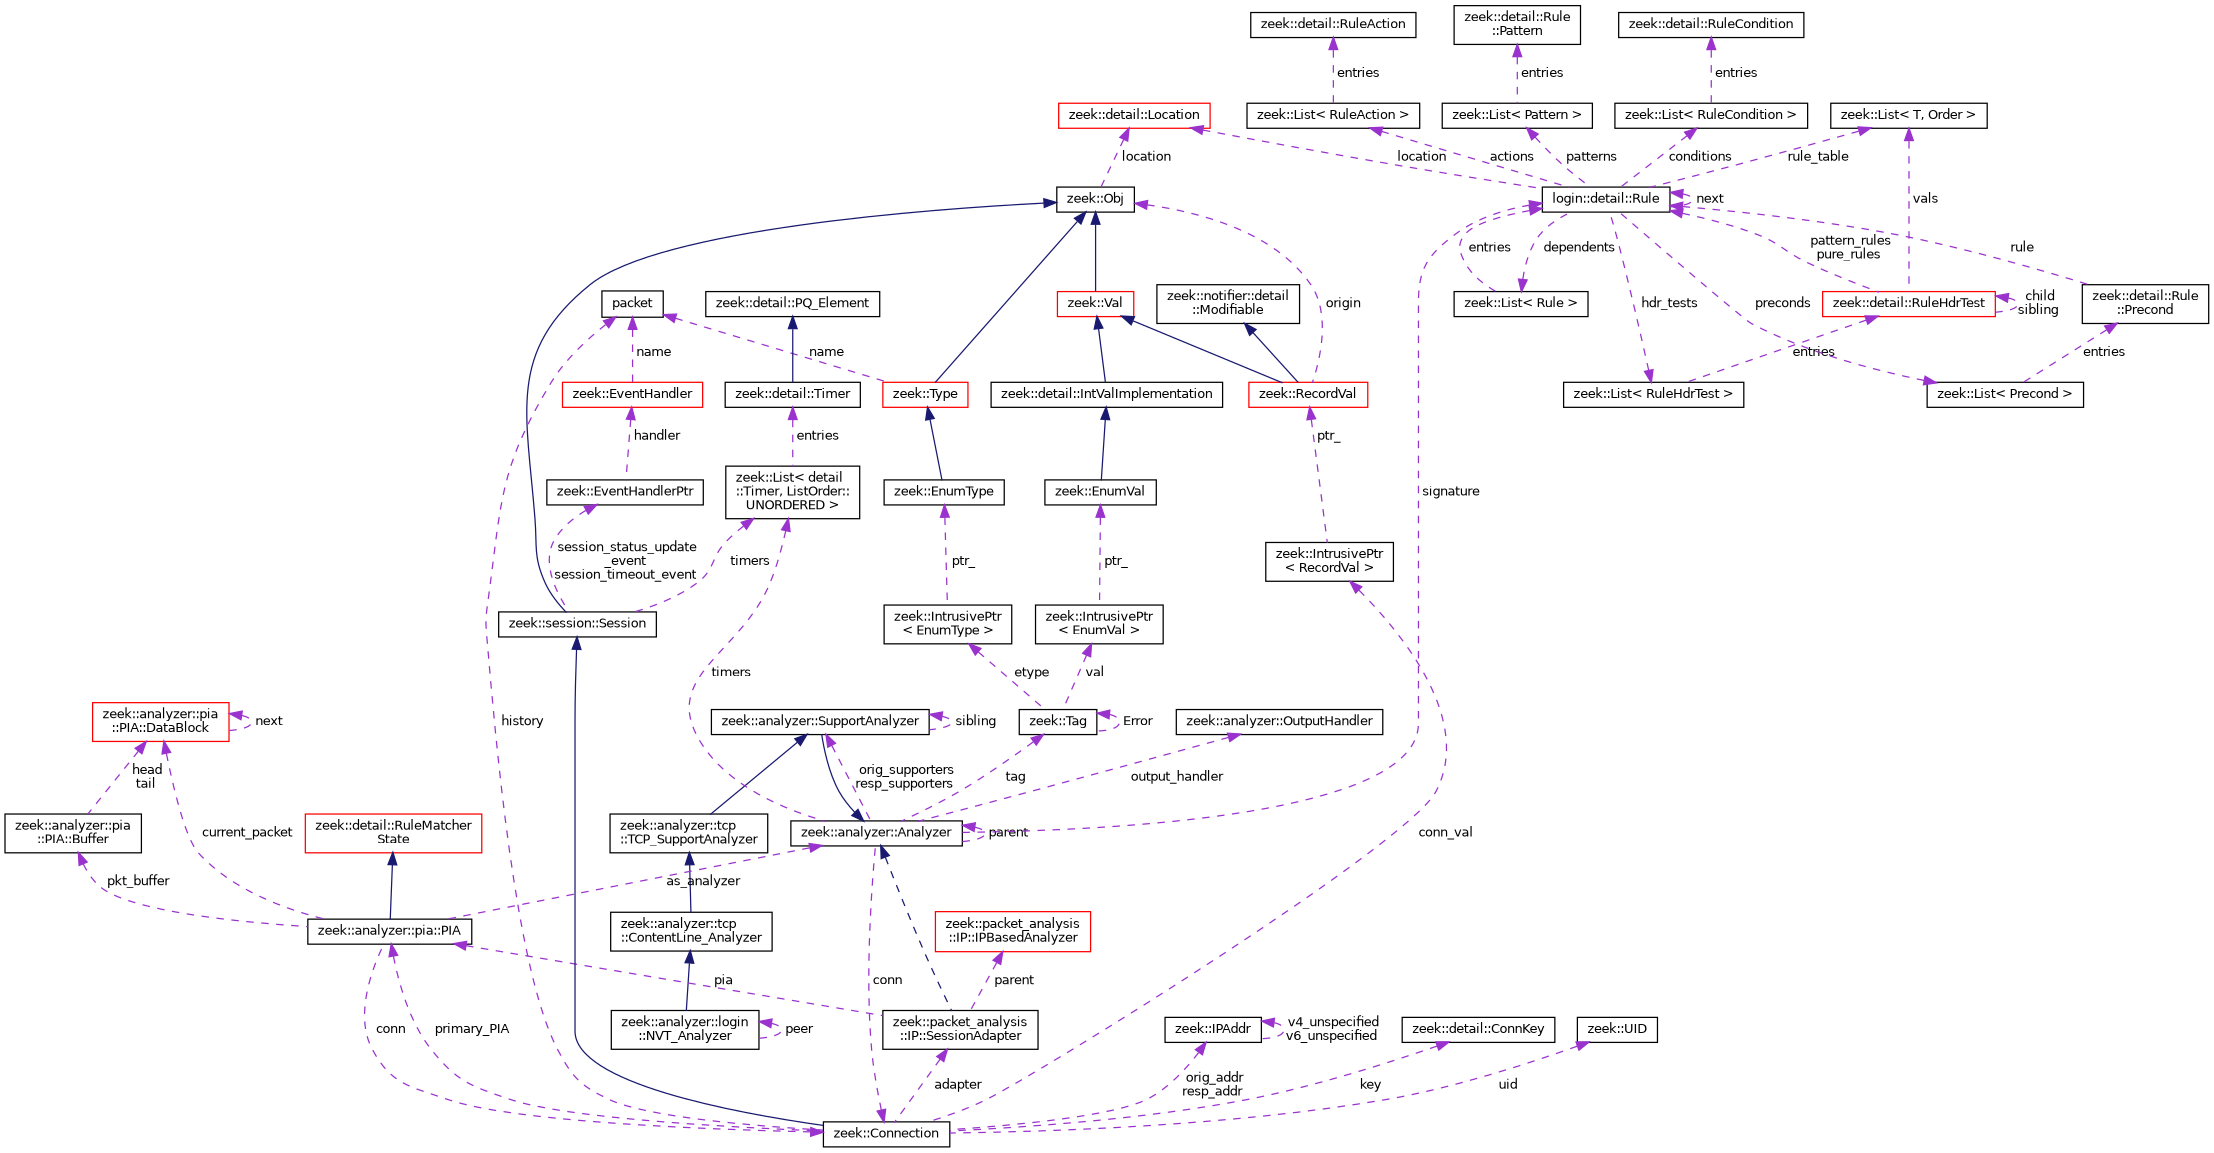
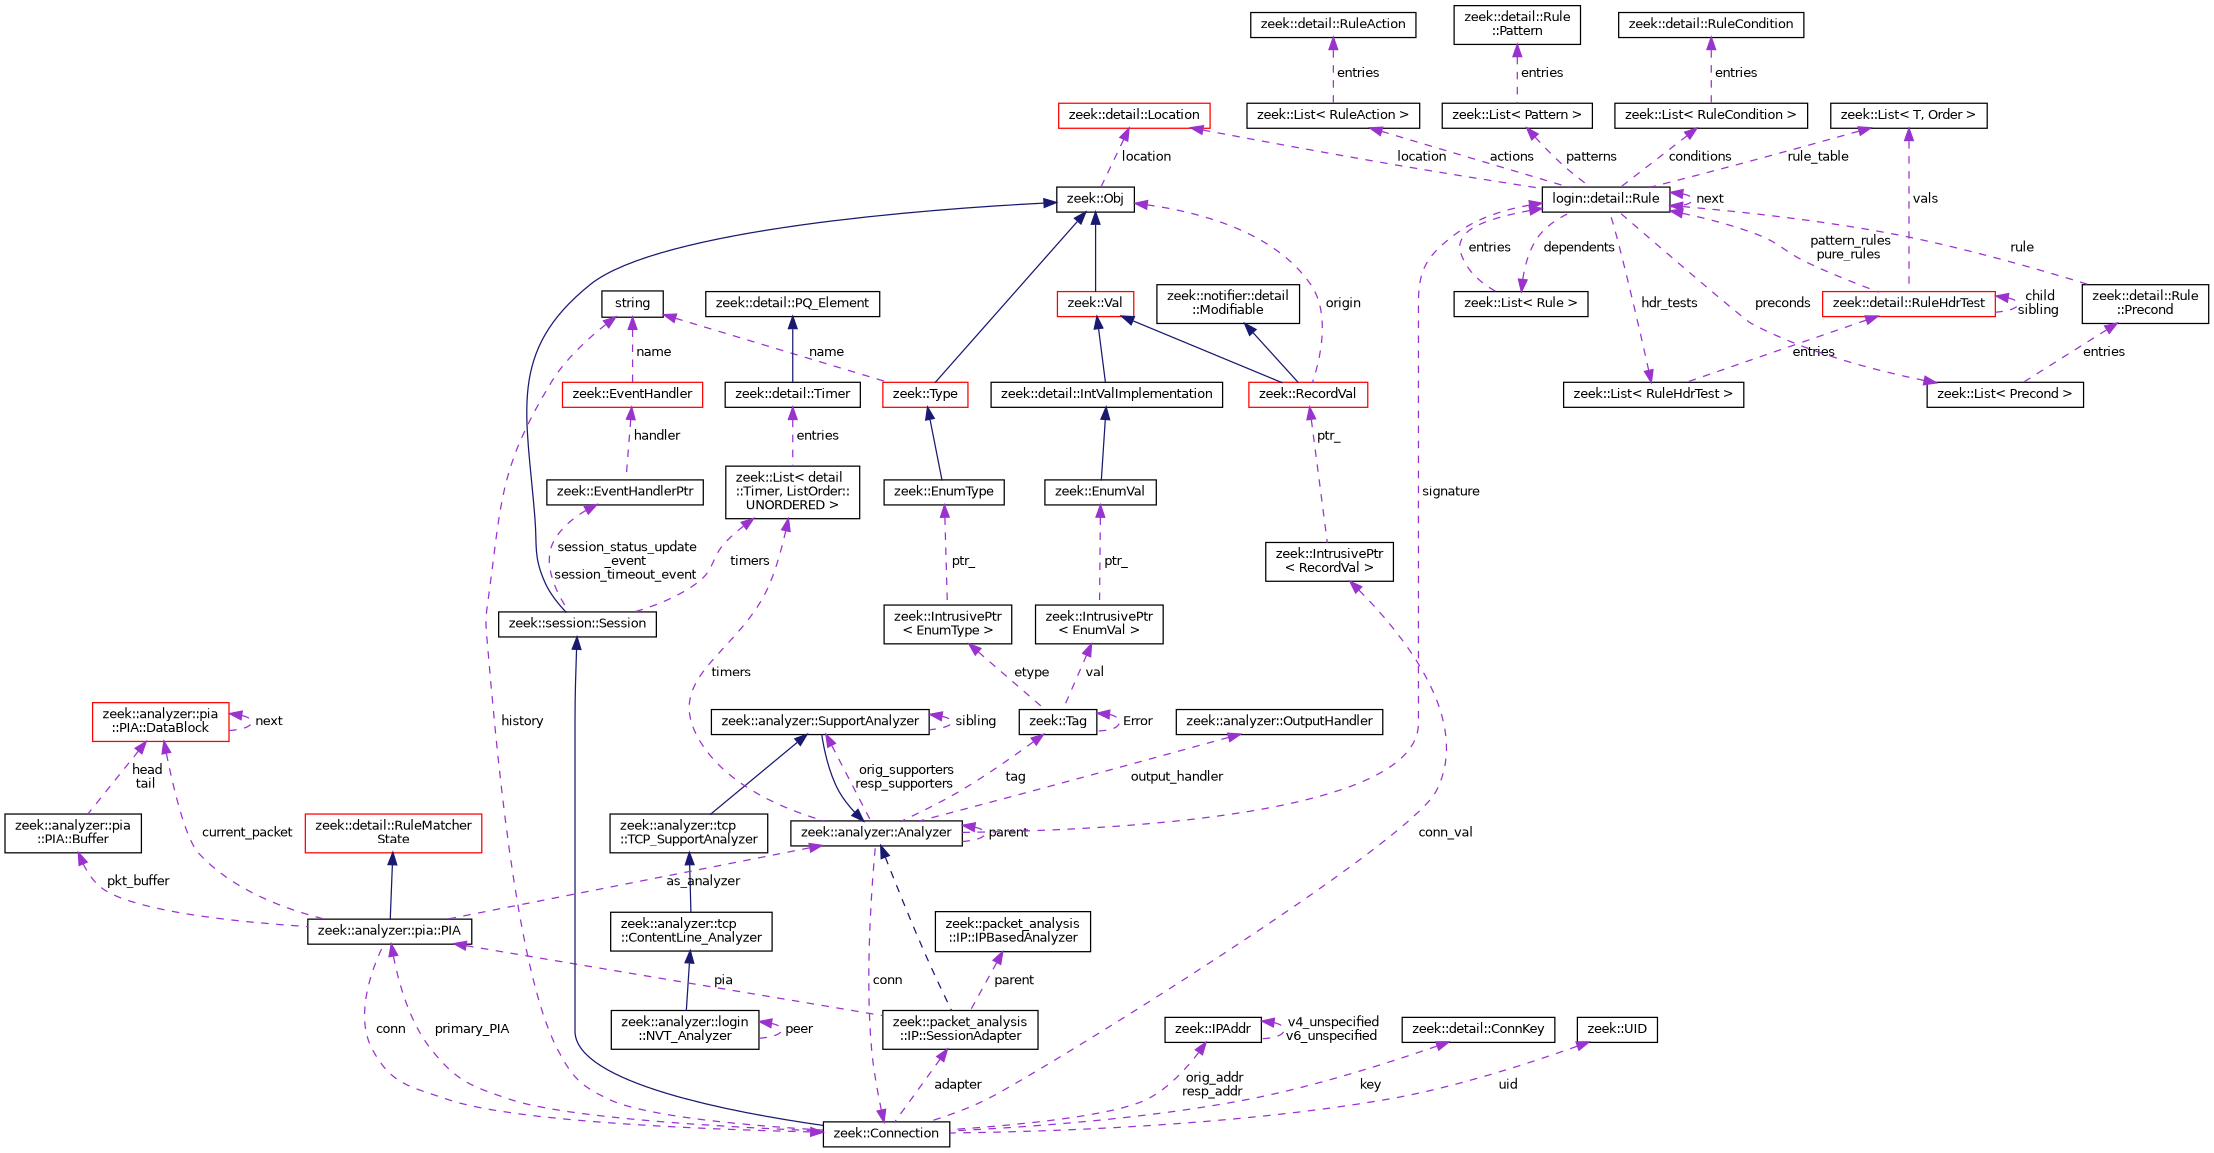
  digraph {
    node [color=black fillcolor=white fontname=Helvetica fontsize=10 shape=record style=filled]
    edge [color=darkorchid3 dir=back fontname=Helvetica fontsize=10 labelfontname=Helvetica labelfontsize=10 style=dashed]
    n1 [height=0.2 label="zeek::analyzer::login\l::NVT_Analyzer" width=0.4]
    n2 [height=0.2 label="zeek::analyzer::tcp\l::ContentLine_Analyzer" width=0.4]
    n3 [height=0.2 label="zeek::analyzer::tcp\l::TCP_SupportAnalyzer" width=0.4]
    n4 [height=0.2 label="zeek::analyzer::SupportAnalyzer" width=0.4]
    n5 [height=0.2 label="zeek::analyzer::Analyzer" width=0.4]
    n6 [height=0.2 label="zeek::packet_analysis\l::IP::SessionAdapter" width=0.4]
    n7 [height=0.2 label="zeek::analyzer::pia::PIA" width=0.4]
    n8 [height=0.2 label="zeek::Connection" width=0.4]
    n9 [height=0.2 label="zeek::Tag" width=0.4]
    n10 [height=0.2 label="zeek::IntrusivePtr\l\< EnumVal \>" width=0.4]
    n11 [height=0.2 label="zeek::EnumVal" width=0.4]
    n12 [height=0.2 label="zeek::detail::IntValImplementation" width=0.4]
    n13 [color=red height=0.2 label="zeek::Val" width=0.4]
    n14 [color=red height=0.2 label="zeek::RecordVal" width=0.4]
    n15 [height=0.2 label="zeek::IntrusivePtr\l\< RecordVal \>" width=0.4]
    n16 [height=0.2 label="zeek::Obj" width=0.4]
    n17 [color=red height=0.2 label="zeek::Type" width=0.4]
    n18 [height=0.2 label="zeek::session::Session" width=0.4]
    n19 [height=0.2 label="zeek::EnumType" width=0.4]
    n20 [color=red height=0.2 label="zeek::detail::Location" width=0.4]
    n21 [height=0.2 label="login::detail::Rule" width=0.4]
    n22 [color=red height=0.2 label="zeek::detail::RuleHdrTest" width=0.4]
    n23 [height=0.2 label="zeek::detail::Rule\l::Precond" width=0.4]
    n24 [height=0.2 label="zeek::List\< Rule \>" width=0.4]
    n25 [height=0.2 label="zeek::IntrusivePtr\l\< EnumType \>" width=0.4]
-   n26 [height=0.2 label=packet width=0.4]
+   n26 [height=0.2 label=string width=0.4]
    n27 [color=red height=0.2 label="zeek::EventHandler" width=0.4]
    n28 [height=0.2 label="zeek::EventHandlerPtr" width=0.4]
    n29 [height=0.2 label="zeek::List\< detail\l::Timer, ListOrder::\lUNORDERED \>" width=0.4]
    n30 [height=0.2 label="zeek::detail::Timer" width=0.4]
    n31 [height=0.2 label="zeek::detail::PQ_Element" width=0.4]
    n32 [height=0.2 label="zeek::IPAddr" width=0.4]
    n33 [height=0.2 label="zeek::notifier::detail\l::Modifiable" width=0.4]
    n34 [height=0.2 label="zeek::detail::ConnKey" width=0.4]
-   n35 [color=red height=0.2 label="zeek::packet_analysis\l::IP::IPBasedAnalyzer" width=0.4]
+   n35 [height=0.2 label="zeek::packet_analysis\l::IP::IPBasedAnalyzer" width=0.4]
    n36 [color=red height=0.2 label="zeek::detail::RuleMatcher\lState" width=0.4]
    n37 [height=0.2 label="zeek::analyzer::pia\l::PIA::Buffer" width=0.4]
    n38 [color=red height=0.2 label="zeek::analyzer::pia\l::PIA::DataBlock" width=0.4]
    n39 [height=0.2 label="zeek::UID" width=0.4]
    n40 [height=0.2 label="zeek::List\< RuleHdrTest \>" width=0.4]
    n41 [height=0.2 label="zeek::List\< Precond \>" width=0.4]
    n42 [height=0.2 label="zeek::List\< T, Order \>" width=0.4]
    n43 [height=0.2 label="zeek::List\< RuleCondition \>" width=0.4]
    n44 [height=0.2 label="zeek::detail::RuleCondition" width=0.4]
    n45 [height=0.2 label="zeek::List\< RuleAction \>" width=0.4]
    n46 [height=0.2 label="zeek::detail::RuleAction" width=0.4]
    n47 [height=0.2 label="zeek::List\< Pattern \>" width=0.4]
    n48 [height=0.2 label="zeek::detail::Rule\l::Pattern" width=0.4]
    n49 [height=0.2 label="zeek::analyzer::OutputHandler" width=0.4]
    n1 -> n1 [label=" peer"]
    n2 -> n1 [color=midnightblue style=solid]
    n3 -> n2 [color=midnightblue style=solid]
    n4 -> n3 [color=midnightblue style=solid]
    n4 -> n4 [label=" sibling"]
    n4 -> n5 [label=" orig_supporters\nresp_supporters"]
    n5 -> n4 [color=midnightblue style=solid]
    n5 -> n5 [label=" parent"]
    n5 -> n6 [color=midnightblue]
    n5 -> n7 [label=" as_analyzer"]
    n6 -> n8 [label=" adapter"]
    n7 -> n6 [label=" pia"]
    n7 -> n8 [label=" primary_PIA"]
    n8 -> n5 [label=" conn"]
    n8 -> n7 [label=" conn"]
    n9 -> n5 [label=" tag"]
    n9 -> n9 [label=" Error"]
    n10 -> n9 [label=" val"]
    n11 -> n10 [label=" ptr_"]
    n12 -> n11 [color=midnightblue style=solid]
    n13 -> n12 [color=midnightblue style=solid]
    n13 -> n14 [color=midnightblue style=solid]
    n14 -> n15 [label=" ptr_"]
    n15 -> n8 [label=" conn_val"]
    n16 -> n13 [color=midnightblue style=solid]
    n16 -> n14 [label=" origin"]
    n16 -> n17 [color=midnightblue style=solid]
    n16 -> n18 [color=midnightblue style=solid]
    n17 -> n19 [color=midnightblue style=solid]
    n18 -> n8 [color=midnightblue style=solid]
    n19 -> n25 [label=" ptr_"]
    n20 -> n16 [label=" location"]
    n20 -> n21 [label=" location"]
    n21 -> n5 [label=" signature"]
    n21 -> n21 [label=" next"]
    n21 -> n22 [label=" pattern_rules\npure_rules"]
    n21 -> n23 [label=" rule"]
    n21 -> n24 [label=" entries"]
    n22 -> n22 [label=" child\nsibling"]
    n22 -> n40 [label=" entries"]
    n23 -> n41 [label=" entries"]
    n24 -> n21 [label=" dependents"]
    n25 -> n9 [label=" etype"]
    n26 -> n8 [label=" history"]
    n26 -> n17 [label=" name"]
    n26 -> n27 [label=" name"]
    n27 -> n28 [label=" handler"]
    n28 -> n18 [label=" session_status_update\l_event\nsession_timeout_event"]
    n29 -> n5 [label=" timers"]
    n29 -> n18 [label=" timers"]
    n30 -> n29 [label=" entries"]
    n31 -> n30 [color=midnightblue style=solid]
    n32 -> n8 [label=" orig_addr\nresp_addr"]
    n32 -> n32 [label=" v4_unspecified\nv6_unspecified"]
    n33 -> n14 [color=midnightblue style=solid]
    n34 -> n8 [label=" key"]
    n35 -> n6 [label=" parent"]
    n36 -> n7 [color=midnightblue style=solid]
    n37 -> n7 [label=" pkt_buffer"]
    n38 -> n7 [label=" current_packet"]
    n38 -> n37 [label=" head\ntail"]
    n38 -> n38 [label=" next"]
    n39 -> n8 [label=" uid"]
    n40 -> n21 [label=" hdr_tests"]
    n41 -> n21 [label=" preconds"]
    n42 -> n21 [label=" rule_table"]
    n42 -> n22 [label=" vals"]
    n43 -> n21 [label=" conditions"]
    n44 -> n43 [label=" entries"]
    n45 -> n21 [label=" actions"]
    n46 -> n45 [label=" entries"]
    n47 -> n21 [label=" patterns"]
    n48 -> n47 [label=" entries"]
    n49 -> n5 [label=" output_handler"]
  }
